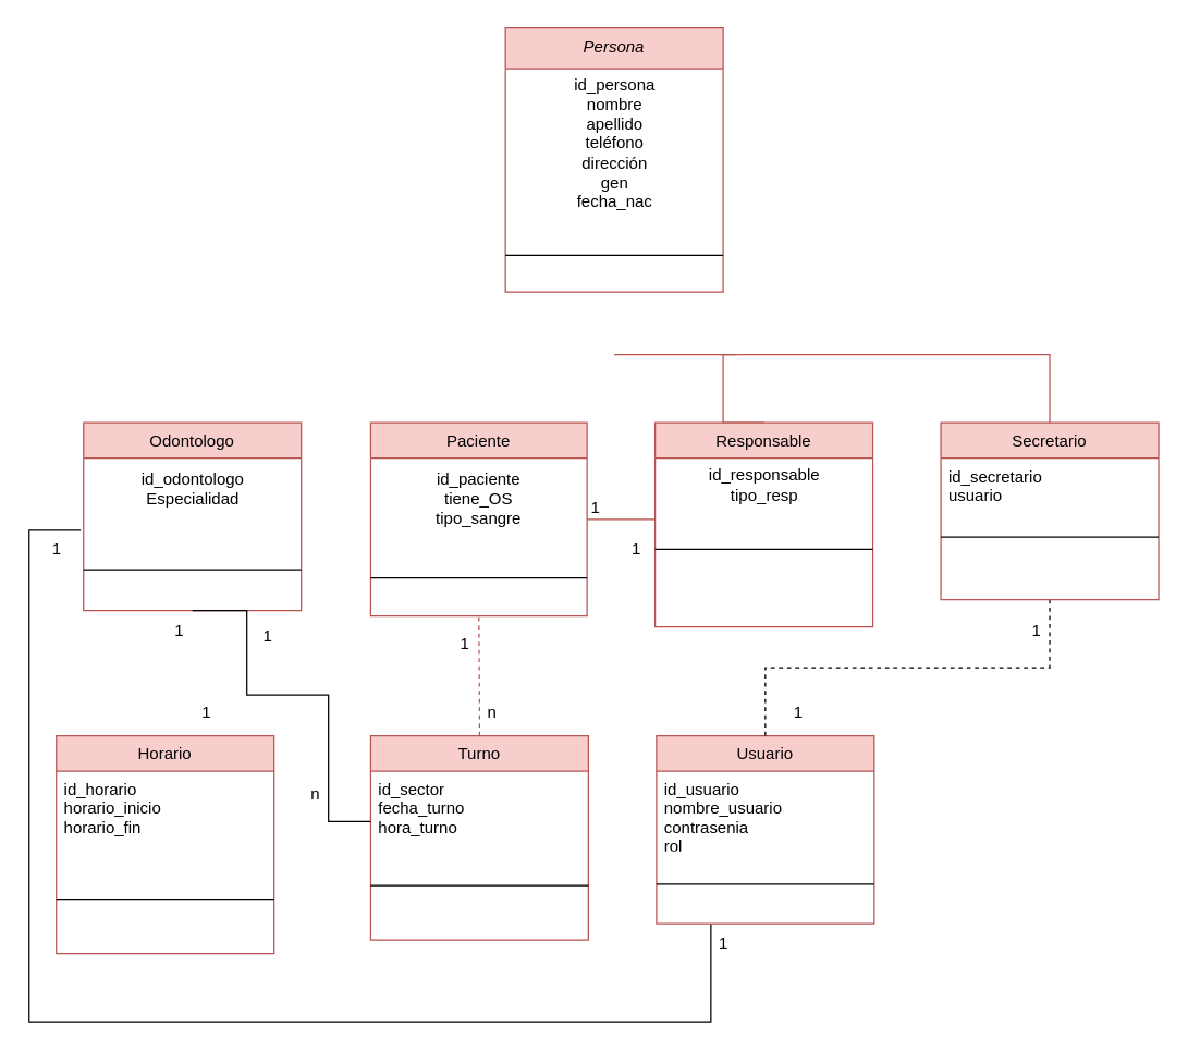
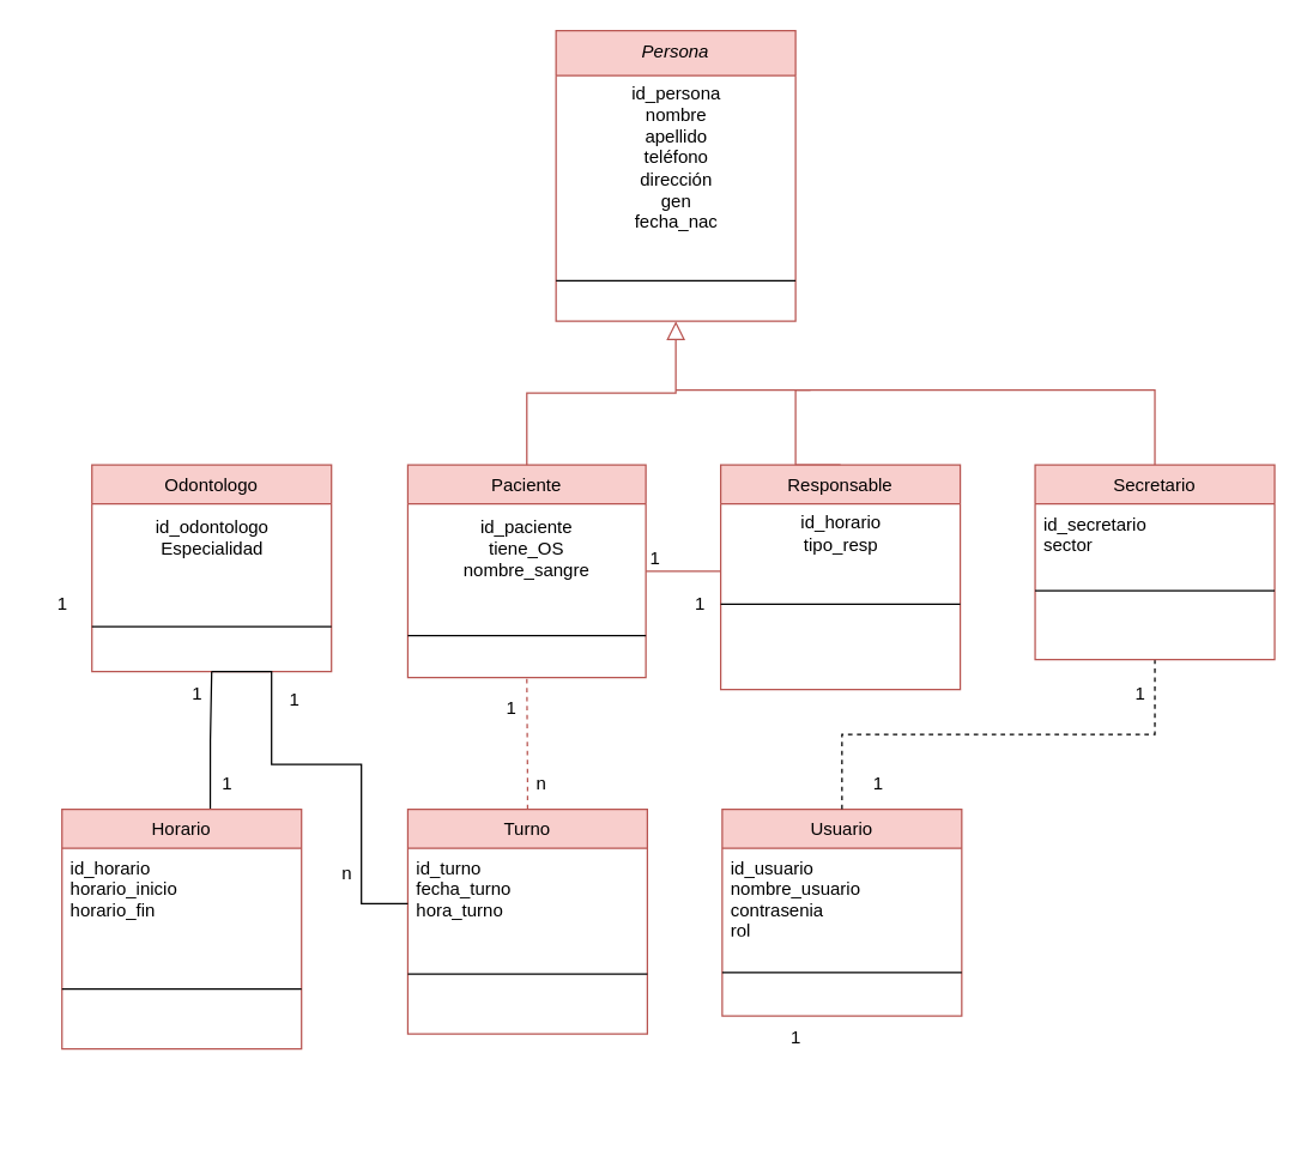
  <mxCell id="0" />
  <mxCell id="1" parent="0" />
  <mxCell id="2" value="Persona" style="swimlane;fontStyle=2;align=center;verticalAlign=top;childLayout=stackLayout;horizontal=1;startSize=30;horizontalStack=0;resizeParent=1;resizeLast=0;collapsible=1;marginBottom=0;rounded=0;shadow=0;strokeWidth=1;fillColor=#f8cecc;strokeColor=#b85450;" parent="1" vertex="1"><mxGeometry x="370.91" y="20" width="160" height="194" as="geometry"><mxRectangle x="230" y="140" width="160" height="26" as="alternateBounds" /></mxGeometry></mxCell>
  <mxCell id="3" value="id_persona&lt;div&gt;nombre&lt;/div&gt;&lt;div&gt;apellido&lt;/div&gt;&lt;div&gt;teléfono&lt;/div&gt;&lt;div&gt;dirección&lt;/div&gt;&lt;div&gt;gen&lt;/div&gt;&lt;div&gt;fecha_nac&lt;/div&gt;" style="text;html=1;align=center;verticalAlign=middle;resizable=0;points=[];autosize=1;strokeColor=none;fillColor=none;" vertex="1" parent="2"><mxGeometry y="30" width="160" height="110" as="geometry" /></mxCell>
  <mxCell id="4" value="" style="line;html=1;strokeWidth=1;align=left;verticalAlign=middle;spacingTop=-1;spacingLeft=3;spacingRight=3;rotatable=0;labelPosition=right;points=[];portConstraint=eastwest;" parent="2" vertex="1"><mxGeometry y="140" width="160" height="54" as="geometry" /></mxCell>
- <mxCell id="5" style="edgeStyle=orthogonalEdgeStyle;rounded=0;orthogonalLoop=1;jettySize=auto;html=1;exitX=-0.013;exitY=0.883;exitDx=0;exitDy=0;entryX=0.25;entryY=1;entryDx=0;entryDy=0;exitPerimeter=0;endArrow=none;endFill=0;" edge="1" parent="1" source="7" target="19"><mxGeometry relative="1" as="geometry"><Array as="points"><mxPoint x="20.91" y="389" /><mxPoint x="20.91" y="750" /><mxPoint x="521.91" y="750" /></Array></mxGeometry></mxCell>
  <mxCell id="6" value="Odontologo&#10;" style="swimlane;fontStyle=0;align=center;verticalAlign=top;childLayout=stackLayout;horizontal=1;startSize=26;horizontalStack=0;resizeParent=1;resizeLast=0;collapsible=1;marginBottom=0;rounded=0;shadow=0;strokeWidth=1;fillColor=#f8cecc;strokeColor=#b85450;" parent="1" vertex="1"><mxGeometry x="60.91" y="310" width="160" height="138" as="geometry"><mxRectangle x="130" y="380" width="160" height="26" as="alternateBounds" /></mxGeometry></mxCell>
  <mxCell id="7" value="&lt;div&gt;id_odontologo&lt;/div&gt;Especialidad&lt;div&gt;&lt;br&gt;&lt;/div&gt;" style="text;html=1;align=center;verticalAlign=middle;resizable=0;points=[];autosize=1;strokeColor=none;fillColor=none;" vertex="1" parent="6"><mxGeometry y="26" width="160" height="60" as="geometry" /></mxCell>
  <mxCell id="8" value="" style="line;html=1;strokeWidth=1;align=left;verticalAlign=middle;spacingTop=-1;spacingLeft=3;spacingRight=3;rotatable=0;labelPosition=right;points=[];portConstraint=eastwest;" parent="6" vertex="1"><mxGeometry y="86" width="160" height="44" as="geometry" /></mxCell>
  <mxCell id="9" value="" style="edgeStyle=orthogonalEdgeStyle;rounded=0;orthogonalLoop=1;jettySize=auto;html=1;endArrow=none;endFill=0;fillColor=#f8cecc;strokeColor=#b85450;" edge="1" parent="1" source="10" target="18"><mxGeometry relative="1" as="geometry"><Array as="points"><mxPoint x="480.91" y="381" /><mxPoint x="480.91" y="381" /></Array></mxGeometry></mxCell>
  <mxCell id="10" value="Paciente" style="swimlane;fontStyle=0;align=center;verticalAlign=top;childLayout=stackLayout;horizontal=1;startSize=26;horizontalStack=0;resizeParent=1;resizeLast=0;collapsible=1;marginBottom=0;rounded=0;shadow=0;strokeWidth=1;fillColor=#f8cecc;strokeColor=#b85450;" parent="1" vertex="1"><mxGeometry x="271.91" y="310" width="159" height="142" as="geometry"><mxRectangle x="340" y="380" width="170" height="26" as="alternateBounds" /></mxGeometry></mxCell>
- <mxCell id="11" value="id_paciente&lt;div&gt;tiene_OS&lt;/div&gt;&lt;div&gt;tipo_sangre&lt;/div&gt;" style="text;html=1;align=center;verticalAlign=middle;resizable=0;points=[];autosize=1;strokeColor=none;fillColor=none;" vertex="1" parent="10"><mxGeometry y="26" width="159" height="60" as="geometry" /></mxCell>
+ <mxCell id="11" value="id_paciente&lt;div&gt;tiene_OS&lt;/div&gt;&lt;div&gt;nombre_sangre&lt;/div&gt;" style="text;html=1;align=center;verticalAlign=middle;resizable=0;points=[];autosize=1;strokeColor=none;fillColor=none;" vertex="1" parent="10"><mxGeometry y="26" width="159" height="60" as="geometry" /></mxCell>
  <mxCell id="12" value="" style="line;html=1;strokeWidth=1;align=left;verticalAlign=middle;spacingTop=-1;spacingLeft=3;spacingRight=3;rotatable=0;labelPosition=right;points=[];portConstraint=eastwest;" parent="10" vertex="1"><mxGeometry y="86" width="159" height="56" as="geometry" /></mxCell>
+ <mxCell id="13" value="" style="endArrow=block;endSize=10;endFill=0;shadow=0;strokeWidth=1;rounded=0;curved=0;edgeStyle=elbowEdgeStyle;elbow=vertical;fillColor=#f8cecc;strokeColor=#b85450;" parent="1" source="10" target="2" edge="1"><mxGeometry width="160" relative="1" as="geometry"><mxPoint x="360.91" y="323" as="sourcePoint" /><mxPoint x="460.91" y="221" as="targetPoint" /></mxGeometry></mxCell>
  <mxCell id="14" style="edgeStyle=orthogonalEdgeStyle;rounded=0;orthogonalLoop=1;jettySize=auto;html=1;exitX=0.5;exitY=0;exitDx=0;exitDy=0;endArrow=none;endFill=0;fillColor=#f8cecc;strokeColor=#b85450;" edge="1" parent="1" source="31"><mxGeometry relative="1" as="geometry"><mxPoint x="450.91" y="260" as="targetPoint" /><Array as="points"><mxPoint x="770.91" y="260" /></Array></mxGeometry></mxCell>
  <mxCell id="15" style="edgeStyle=orthogonalEdgeStyle;rounded=0;orthogonalLoop=1;jettySize=auto;html=1;exitX=0.5;exitY=0;exitDx=0;exitDy=0;endArrow=none;endFill=0;fillColor=#f8cecc;strokeColor=#b85450;" edge="1" parent="1" source="16"><mxGeometry relative="1" as="geometry"><mxPoint x="540.91" y="260" as="targetPoint" /><Array as="points"><mxPoint x="530.91" y="260" /></Array></mxGeometry></mxCell>
  <mxCell id="16" value="Responsable" style="swimlane;fontStyle=0;align=center;verticalAlign=top;childLayout=stackLayout;horizontal=1;startSize=26;horizontalStack=0;resizeParent=1;resizeLast=0;collapsible=1;marginBottom=0;rounded=0;shadow=0;strokeWidth=1;fillColor=#f8cecc;strokeColor=#b85450;" parent="1" vertex="1"><mxGeometry x="480.91" y="310" width="160" height="150" as="geometry"><mxRectangle x="340" y="380" width="170" height="26" as="alternateBounds" /></mxGeometry></mxCell>
- <mxCell id="17" value="id_responsable&lt;div&gt;tipo_resp&lt;/div&gt;" style="text;html=1;align=center;verticalAlign=middle;resizable=0;points=[];autosize=1;strokeColor=none;fillColor=none;" vertex="1" parent="16"><mxGeometry y="26" width="160" height="40" as="geometry" /></mxCell>
+ <mxCell id="17" value="id_horario&lt;div&gt;tipo_resp&lt;/div&gt;" style="text;html=1;align=center;verticalAlign=middle;resizable=0;points=[];autosize=1;strokeColor=none;fillColor=none;" vertex="1" parent="16"><mxGeometry y="26" width="160" height="40" as="geometry" /></mxCell>
  <mxCell id="18" value="" style="line;html=1;strokeWidth=1;align=left;verticalAlign=middle;spacingTop=-1;spacingLeft=3;spacingRight=3;rotatable=0;labelPosition=right;points=[];portConstraint=eastwest;" parent="16" vertex="1"><mxGeometry y="66" width="160" height="54" as="geometry" /></mxCell>
  <mxCell id="19" value="Usuario" style="swimlane;fontStyle=0;align=center;verticalAlign=top;childLayout=stackLayout;horizontal=1;startSize=26;horizontalStack=0;resizeParent=1;resizeLast=0;collapsible=1;marginBottom=0;rounded=0;shadow=0;strokeWidth=1;fillColor=#f8cecc;strokeColor=#b85450;" vertex="1" parent="1"><mxGeometry x="481.91" y="540" width="160" height="138" as="geometry"><mxRectangle x="340" y="380" width="170" height="26" as="alternateBounds" /></mxGeometry></mxCell>
  <mxCell id="20" value="id_usuario&#10;nombre_usuario&#10;contrasenia&#10;rol" style="text;align=left;verticalAlign=top;spacingLeft=4;spacingRight=4;overflow=hidden;rotatable=0;points=[[0,0.5],[1,0.5]];portConstraint=eastwest;" vertex="1" parent="19"><mxGeometry y="26" width="160" height="54" as="geometry" /></mxCell>
  <mxCell id="21" value="" style="line;html=1;strokeWidth=1;align=left;verticalAlign=middle;spacingTop=-1;spacingLeft=3;spacingRight=3;rotatable=0;labelPosition=right;points=[];portConstraint=eastwest;" vertex="1" parent="19"><mxGeometry y="80" width="160" height="58" as="geometry" /></mxCell>
  <mxCell id="22" style="edgeStyle=orthogonalEdgeStyle;rounded=0;orthogonalLoop=1;jettySize=auto;html=1;exitX=0.5;exitY=0;exitDx=0;exitDy=0;entryX=0.5;entryY=1;entryDx=0;entryDy=0;endArrow=none;endFill=0;fillColor=#f8cecc;strokeColor=#b85450;dashed=1;" edge="1" parent="1" source="23" target="10"><mxGeometry relative="1" as="geometry"><Array as="points"><mxPoint x="351.91" y="520" /><mxPoint x="351.91" y="520" /></Array></mxGeometry></mxCell>
  <mxCell id="23" value="Turno" style="swimlane;fontStyle=0;align=center;verticalAlign=top;childLayout=stackLayout;horizontal=1;startSize=26;horizontalStack=0;resizeParent=1;resizeLast=0;collapsible=1;marginBottom=0;rounded=0;shadow=0;strokeWidth=1;fillColor=#f8cecc;strokeColor=#b85450;" vertex="1" parent="1"><mxGeometry x="271.91" y="540" width="160" height="150" as="geometry"><mxRectangle x="340" y="380" width="170" height="26" as="alternateBounds" /></mxGeometry></mxCell>
- <mxCell id="24" value="id_sector&#10;fecha_turno&#10;hora_turno" style="text;align=left;verticalAlign=top;spacingLeft=4;spacingRight=4;overflow=hidden;rotatable=0;points=[[0,0.5],[1,0.5]];portConstraint=eastwest;" vertex="1" parent="23"><mxGeometry y="26" width="160" height="74" as="geometry" /></mxCell>
+ <mxCell id="24" value="id_turno&#10;fecha_turno&#10;hora_turno" style="text;align=left;verticalAlign=top;spacingLeft=4;spacingRight=4;overflow=hidden;rotatable=0;points=[[0,0.5],[1,0.5]];portConstraint=eastwest;" vertex="1" parent="23"><mxGeometry y="26" width="160" height="74" as="geometry" /></mxCell>
  <mxCell id="25" value="" style="line;html=1;strokeWidth=1;align=left;verticalAlign=middle;spacingTop=-1;spacingLeft=3;spacingRight=3;rotatable=0;labelPosition=right;points=[];portConstraint=eastwest;" vertex="1" parent="23"><mxGeometry y="100" width="160" height="20" as="geometry" /></mxCell>
+ <mxCell id="26" style="edgeStyle=orthogonalEdgeStyle;rounded=0;orthogonalLoop=1;jettySize=auto;html=1;exitX=0.619;exitY=0.006;exitDx=0;exitDy=0;entryX=0.5;entryY=1;entryDx=0;entryDy=0;exitPerimeter=0;endArrow=none;endFill=0;" edge="1" parent="1" source="27" target="6"><mxGeometry relative="1" as="geometry"><mxPoint x="100.91" y="448" as="targetPoint" /><Array as="points" /></mxGeometry></mxCell>
  <mxCell id="27" value="Horario" style="swimlane;fontStyle=0;align=center;verticalAlign=top;childLayout=stackLayout;horizontal=1;startSize=26;horizontalStack=0;resizeParent=1;resizeLast=0;collapsible=1;marginBottom=0;rounded=0;shadow=0;strokeWidth=1;fillColor=#f8cecc;strokeColor=#b85450;" vertex="1" parent="1"><mxGeometry x="40.91" y="540" width="160" height="160" as="geometry"><mxRectangle x="340" y="380" width="170" height="26" as="alternateBounds" /></mxGeometry></mxCell>
  <mxCell id="28" value="id_horario&#10;horario_inicio&#10;horario_fin" style="text;align=left;verticalAlign=top;spacingLeft=4;spacingRight=4;overflow=hidden;rotatable=0;points=[[0,0.5],[1,0.5]];portConstraint=eastwest;" vertex="1" parent="27"><mxGeometry y="26" width="160" height="54" as="geometry" /></mxCell>
  <mxCell id="29" value="" style="line;html=1;strokeWidth=1;align=left;verticalAlign=middle;spacingTop=-1;spacingLeft=3;spacingRight=3;rotatable=0;labelPosition=right;points=[];portConstraint=eastwest;" vertex="1" parent="27"><mxGeometry y="80" width="160" height="80" as="geometry" /></mxCell>
  <mxCell id="30" style="edgeStyle=orthogonalEdgeStyle;rounded=0;orthogonalLoop=1;jettySize=auto;html=1;exitX=0.5;exitY=1;exitDx=0;exitDy=0;entryX=0.5;entryY=0;entryDx=0;entryDy=0;endArrow=none;endFill=0;dashed=1;" edge="1" parent="1" source="31" target="19"><mxGeometry relative="1" as="geometry" /></mxCell>
  <mxCell id="31" value="Secretario&#10;" style="swimlane;fontStyle=0;align=center;verticalAlign=top;childLayout=stackLayout;horizontal=1;startSize=26;horizontalStack=0;resizeParent=1;resizeLast=0;collapsible=1;marginBottom=0;rounded=0;shadow=0;strokeWidth=1;fillColor=#f8cecc;strokeColor=#b85450;" parent="1" vertex="1"><mxGeometry x="690.91" y="310" width="160" height="130" as="geometry"><mxRectangle x="340" y="380" width="170" height="26" as="alternateBounds" /></mxGeometry></mxCell>
- <mxCell id="32" value="id_secretario&#10;usuario" style="text;align=left;verticalAlign=top;spacingLeft=4;spacingRight=4;overflow=hidden;rotatable=0;points=[[0,0.5],[1,0.5]];portConstraint=eastwest;" parent="31" vertex="1"><mxGeometry y="26" width="160" height="34" as="geometry" /></mxCell>
+ <mxCell id="32" value="id_secretario&#10;sector" style="text;align=left;verticalAlign=top;spacingLeft=4;spacingRight=4;overflow=hidden;rotatable=0;points=[[0,0.5],[1,0.5]];portConstraint=eastwest;" parent="31" vertex="1"><mxGeometry y="26" width="160" height="34" as="geometry" /></mxCell>
  <mxCell id="33" value="" style="line;html=1;strokeWidth=1;align=left;verticalAlign=middle;spacingTop=-1;spacingLeft=3;spacingRight=3;rotatable=0;labelPosition=right;points=[];portConstraint=eastwest;" parent="31" vertex="1"><mxGeometry y="60" width="160" height="48" as="geometry" /></mxCell>
  <mxCell id="34" style="edgeStyle=orthogonalEdgeStyle;rounded=0;orthogonalLoop=1;jettySize=auto;html=1;exitX=0;exitY=0.5;exitDx=0;exitDy=0;entryX=0.5;entryY=1;entryDx=0;entryDy=0;endArrow=none;endFill=0;" edge="1" parent="1" source="24" target="6"><mxGeometry relative="1" as="geometry"><Array as="points"><mxPoint x="240.91" y="603" /><mxPoint x="240.91" y="510" /><mxPoint x="180.91" y="510" /><mxPoint x="180.91" y="448" /></Array></mxGeometry></mxCell>
  <mxCell id="35" value="1" style="text;html=1;align=center;verticalAlign=middle;resizable=0;points=[];autosize=1;strokeColor=none;fillColor=none;" vertex="1" parent="1"><mxGeometry x="180.91" y="452" width="30" height="30" as="geometry" /></mxCell>
  <mxCell id="36" value="n" style="text;html=1;align=center;verticalAlign=middle;resizable=0;points=[];autosize=1;strokeColor=none;fillColor=none;" vertex="1" parent="1"><mxGeometry x="215.91" y="568" width="30" height="30" as="geometry" /></mxCell>
  <mxCell id="37" value="1" style="text;html=1;align=center;verticalAlign=middle;resizable=0;points=[];autosize=1;strokeColor=none;fillColor=none;" vertex="1" parent="1"><mxGeometry x="325.91" y="458" width="30" height="30" as="geometry" /></mxCell>
  <mxCell id="38" value="n" style="text;html=1;align=center;verticalAlign=middle;resizable=0;points=[];autosize=1;strokeColor=none;fillColor=none;" vertex="1" parent="1"><mxGeometry x="345.91" y="508" width="30" height="30" as="geometry" /></mxCell>
  <mxCell id="39" value="1" style="text;html=1;align=center;verticalAlign=middle;resizable=0;points=[];autosize=1;strokeColor=none;fillColor=none;" vertex="1" parent="1"><mxGeometry x="451.91" y="388" width="30" height="30" as="geometry" /></mxCell>
  <mxCell id="40" value="1" style="text;html=1;align=center;verticalAlign=middle;resizable=0;points=[];autosize=1;strokeColor=none;fillColor=none;" vertex="1" parent="1"><mxGeometry x="421.91" y="358" width="30" height="30" as="geometry" /></mxCell>
  <mxCell id="41" value="1" style="text;html=1;align=center;verticalAlign=middle;resizable=0;points=[];autosize=1;strokeColor=none;fillColor=none;" vertex="1" parent="1"><mxGeometry x="745.91" y="448" width="30" height="30" as="geometry" /></mxCell>
  <mxCell id="42" value="1" style="text;html=1;align=center;verticalAlign=middle;resizable=0;points=[];autosize=1;strokeColor=none;fillColor=none;" vertex="1" parent="1"><mxGeometry x="570.91" y="508" width="30" height="30" as="geometry" /></mxCell>
  <mxCell id="43" value="1" style="text;html=1;align=center;verticalAlign=middle;resizable=0;points=[];autosize=1;strokeColor=none;fillColor=none;" vertex="1" parent="1"><mxGeometry x="515.91" y="678" width="30" height="30" as="geometry" /></mxCell>
  <mxCell id="44" value="1" style="text;html=1;align=center;verticalAlign=middle;resizable=0;points=[];autosize=1;strokeColor=none;fillColor=none;" vertex="1" parent="1"><mxGeometry x="25.91" y="388" width="30" height="30" as="geometry" /></mxCell>
  <mxCell id="45" value="1" style="text;html=1;align=center;verticalAlign=middle;resizable=0;points=[];autosize=1;strokeColor=none;fillColor=none;" vertex="1" parent="1"><mxGeometry x="115.91" y="448" width="30" height="30" as="geometry" /></mxCell>
  <mxCell id="46" value="1" style="text;html=1;align=center;verticalAlign=middle;resizable=0;points=[];autosize=1;strokeColor=none;fillColor=none;" vertex="1" parent="1"><mxGeometry x="135.91" y="508" width="30" height="30" as="geometry" /></mxCell>
